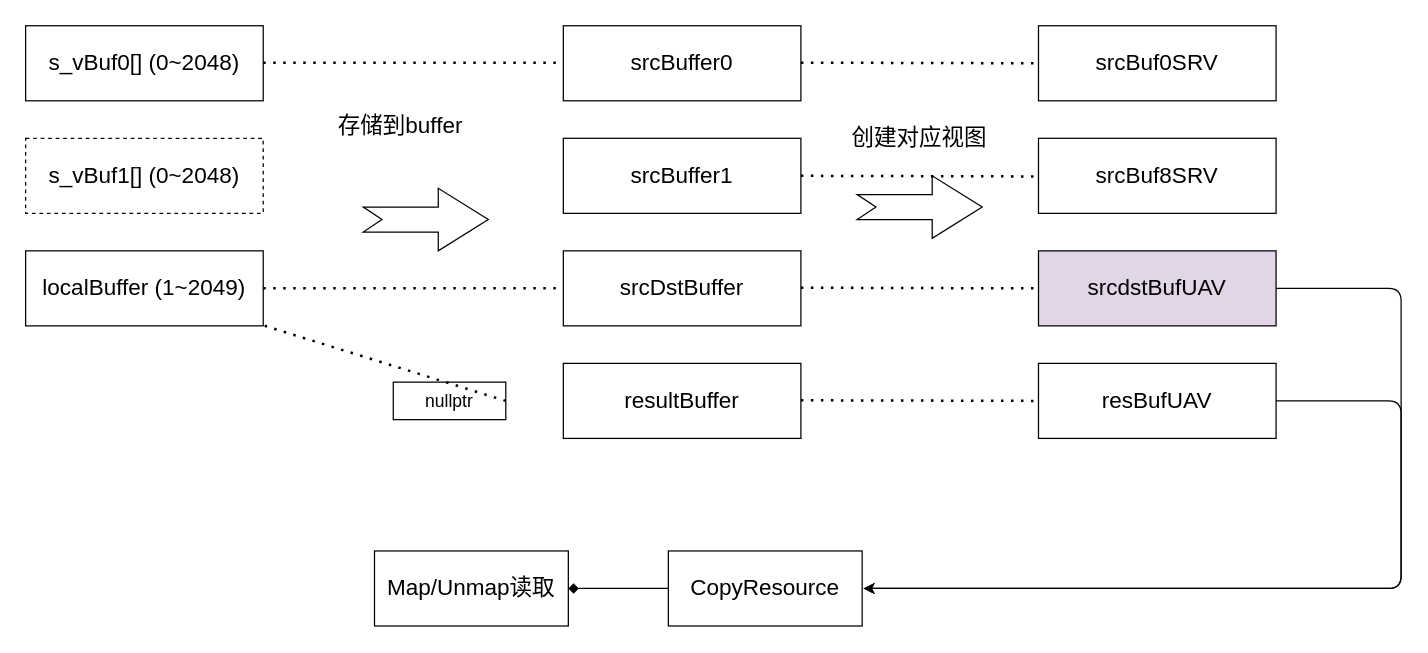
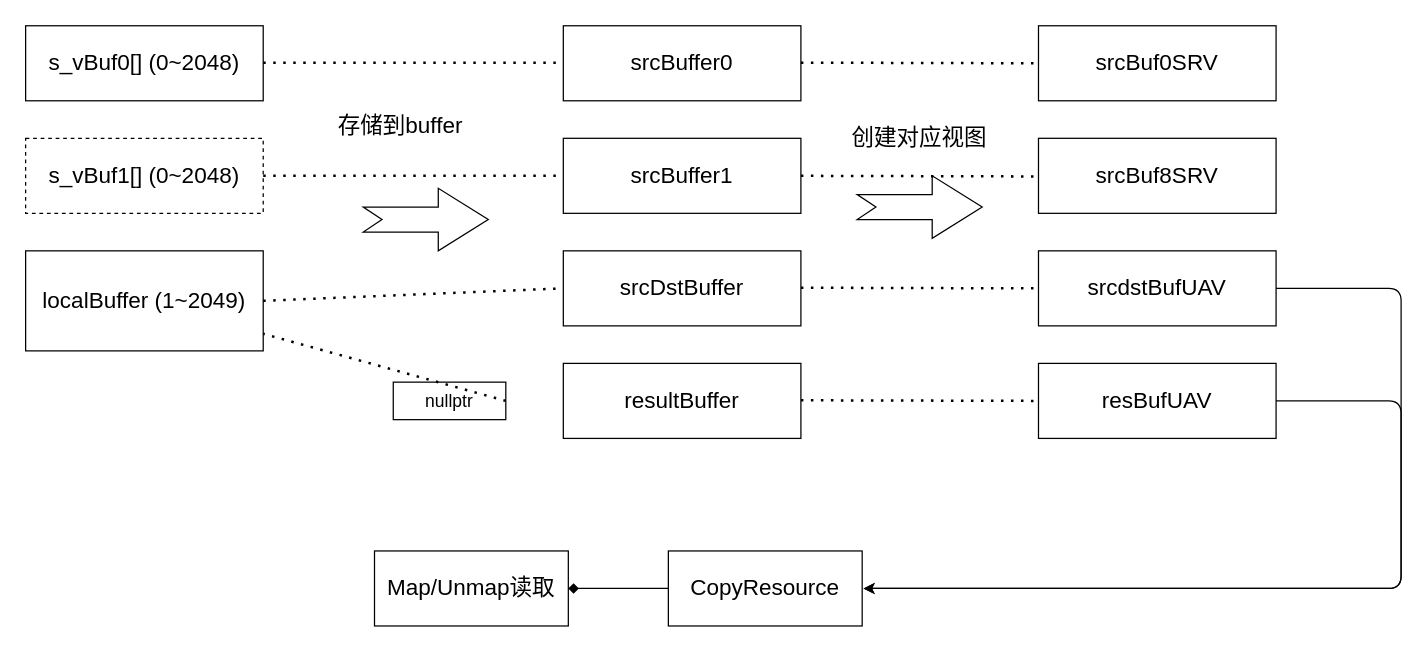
  <mxCell id="0" />
  <mxCell id="1" parent="0" />
  <mxCell id="2" value="&lt;font style=&quot;font-size: 18px&quot;&gt;s_vBuf0[] (0~2048)&lt;/font&gt;" style="rounded=0;whiteSpace=wrap;html=1;" vertex="1" parent="1"><mxGeometry x="20" y="20" width="190" height="60" as="geometry" /></mxCell>
- <mxCell id="3" value="&lt;font style=&quot;font-size: 18px&quot;&gt;localBuffer&amp;nbsp;(1~2049)&lt;/font&gt;" style="rounded=0;whiteSpace=wrap;html=1;" vertex="1" parent="1"><mxGeometry x="20" y="200" width="190" height="60" as="geometry" /></mxCell>
+ <mxCell id="3" value="&lt;font style=&quot;font-size: 18px&quot;&gt;localBuffer&amp;nbsp;(1~2049)&lt;/font&gt;" style="rounded=0;whiteSpace=wrap;html=1;" vertex="1" parent="1"><mxGeometry x="20" y="200" width="190" height="80" as="geometry" /></mxCell>
  <mxCell id="4" value="&lt;font style=&quot;font-size: 18px&quot;&gt;s_vBuf1[] (0~2048)&lt;/font&gt;" style="rounded=0;whiteSpace=wrap;html=1;dashed=1;" vertex="1" parent="1"><mxGeometry x="20" y="110" width="190" height="60" as="geometry" /></mxCell>
  <mxCell id="5" value="" style="html=1;shadow=0;dashed=0;align=center;verticalAlign=middle;shape=mxgraph.arrows2.arrow;dy=0.6;dx=40;notch=15;" vertex="1" parent="1"><mxGeometry x="290" y="150" width="100" height="50" as="geometry" /></mxCell>
  <mxCell id="6" value="&lt;font style=&quot;font-size: 18px&quot;&gt;存储到buffer&lt;/font&gt;" style="text;html=1;strokeColor=none;fillColor=none;align=center;verticalAlign=middle;whiteSpace=wrap;rounded=0;" vertex="1" parent="1"><mxGeometry x="265" y="90" width="110" height="20" as="geometry" /></mxCell>
  <mxCell id="7" value="&lt;span style=&quot;font-size: 18px&quot;&gt;srcBuffer0&lt;/span&gt;" style="rounded=0;whiteSpace=wrap;html=1;" vertex="1" parent="1"><mxGeometry x="450" y="20" width="190" height="60" as="geometry" /></mxCell>
  <mxCell id="8" value="&lt;font style=&quot;font-size: 18px&quot;&gt;srcDstBuffer&lt;/font&gt;" style="rounded=0;whiteSpace=wrap;html=1;" vertex="1" parent="1"><mxGeometry x="450" y="200" width="190" height="60" as="geometry" /></mxCell>
  <mxCell id="9" value="&lt;font style=&quot;font-size: 18px&quot;&gt;srcBuffer1&lt;/font&gt;" style="rounded=0;whiteSpace=wrap;html=1;" vertex="1" parent="1"><mxGeometry x="450" y="110" width="190" height="60" as="geometry" /></mxCell>
  <mxCell id="10" value="" style="endArrow=none;dashed=1;html=1;dashPattern=1 3;strokeWidth=2;entryX=0;entryY=0.5;entryDx=0;entryDy=0;exitX=1;exitY=0.5;exitDx=0;exitDy=0;" edge="1" parent="1" source="3" target="8"><mxGeometry width="50" height="50" relative="1" as="geometry"><mxPoint x="210" y="240" as="sourcePoint" /><mxPoint x="260" y="190" as="targetPoint" /></mxGeometry></mxCell>
+ <mxCell id="11" value="" style="endArrow=none;dashed=1;html=1;dashPattern=1 3;strokeWidth=2;entryX=0;entryY=0.5;entryDx=0;entryDy=0;exitX=1;exitY=0.5;exitDx=0;exitDy=0;" edge="1" parent="1" source="4" target="9"><mxGeometry width="50" height="50" relative="1" as="geometry"><mxPoint x="220" y="240" as="sourcePoint" /><mxPoint x="460" y="240" as="targetPoint" /></mxGeometry></mxCell>
  <mxCell id="12" value="" style="endArrow=none;dashed=1;html=1;dashPattern=1 3;strokeWidth=2;entryX=0;entryY=0.5;entryDx=0;entryDy=0;exitX=1;exitY=0.5;exitDx=0;exitDy=0;" edge="1" parent="1"><mxGeometry width="50" height="50" relative="1" as="geometry"><mxPoint x="210" y="49.5" as="sourcePoint" /><mxPoint x="450" y="49.5" as="targetPoint" /></mxGeometry></mxCell>
  <mxCell id="13" value="&lt;font style=&quot;font-size: 18px&quot;&gt;resultBuffer&lt;/font&gt;" style="rounded=0;whiteSpace=wrap;html=1;" vertex="1" parent="1"><mxGeometry x="450" y="290" width="190" height="60" as="geometry" /></mxCell>
  <mxCell id="14" value="&lt;font style=&quot;font-size: 14px&quot;&gt;nullptr&lt;/font&gt;" style="rounded=0;whiteSpace=wrap;html=1;" vertex="1" parent="1"><mxGeometry x="314" y="305" width="90" height="30" as="geometry" /></mxCell>
  <mxCell id="15" value="" style="endArrow=none;dashed=1;html=1;dashPattern=1 3;strokeWidth=2;exitX=1;exitY=0.5;exitDx=0;exitDy=0;" edge="1" parent="1" source="14" target="3"><mxGeometry width="50" height="50" relative="1" as="geometry"><mxPoint x="220" y="240" as="sourcePoint" /><mxPoint x="460" y="240" as="targetPoint" /></mxGeometry></mxCell>
  <mxCell id="16" value="" style="html=1;shadow=0;dashed=0;align=center;verticalAlign=middle;shape=mxgraph.arrows2.arrow;dy=0.6;dx=40;notch=15;" vertex="1" parent="1"><mxGeometry x="685" y="140" width="100" height="50" as="geometry" /></mxCell>
  <mxCell id="17" value="&lt;span style=&quot;font-size: 18px&quot;&gt;创建对应视图&lt;/span&gt;" style="text;html=1;strokeColor=none;fillColor=none;align=center;verticalAlign=middle;whiteSpace=wrap;rounded=0;" vertex="1" parent="1"><mxGeometry x="675" y="100" width="120" height="20" as="geometry" /></mxCell>
  <mxCell id="18" value="&lt;span style=&quot;font-size: 18px&quot;&gt;srcBuf0SRV&lt;/span&gt;" style="rounded=0;whiteSpace=wrap;html=1;" vertex="1" parent="1"><mxGeometry x="830" y="20" width="190" height="60" as="geometry" /></mxCell>
- <mxCell id="19" value="&lt;font style=&quot;font-size: 18px&quot;&gt;srcdstBufUAV&lt;/font&gt;" style="rounded=0;whiteSpace=wrap;html=1;fillColor=#e1d5e7;" vertex="1" parent="1"><mxGeometry x="830" y="200" width="190" height="60" as="geometry" /></mxCell>
+ <mxCell id="19" value="&lt;font style=&quot;font-size: 18px&quot;&gt;srcdstBufUAV&lt;/font&gt;" style="rounded=0;whiteSpace=wrap;html=1;" vertex="1" parent="1"><mxGeometry x="830" y="200" width="190" height="60" as="geometry" /></mxCell>
  <mxCell id="20" value="&lt;font style=&quot;font-size: 18px&quot;&gt;srcBuf8SRV&lt;/font&gt;" style="rounded=0;whiteSpace=wrap;html=1;" vertex="1" parent="1"><mxGeometry x="830" y="110" width="190" height="60" as="geometry" /></mxCell>
  <mxCell id="21" value="&lt;span style=&quot;font-size: 18px&quot;&gt;resBufUAV&lt;/span&gt;" style="rounded=0;whiteSpace=wrap;html=1;" vertex="1" parent="1"><mxGeometry x="830" y="290" width="190" height="60" as="geometry" /></mxCell>
  <mxCell id="22" value="" style="endArrow=none;dashed=1;html=1;dashPattern=1 3;strokeWidth=2;exitX=1;exitY=0.5;exitDx=0;exitDy=0;entryX=0;entryY=0.5;entryDx=0;entryDy=0;" edge="1" parent="1" target="18"><mxGeometry width="50" height="50" relative="1" as="geometry"><mxPoint x="640" y="49.5" as="sourcePoint" /><mxPoint x="770" y="-30" as="targetPoint" /></mxGeometry></mxCell>
  <mxCell id="23" value="" style="endArrow=none;dashed=1;html=1;dashPattern=1 3;strokeWidth=2;exitX=1;exitY=0.5;exitDx=0;exitDy=0;entryX=0;entryY=0.5;entryDx=0;entryDy=0;" edge="1" parent="1"><mxGeometry width="50" height="50" relative="1" as="geometry"><mxPoint x="640" y="140" as="sourcePoint" /><mxPoint x="830" y="140.5" as="targetPoint" /></mxGeometry></mxCell>
  <mxCell id="24" value="" style="endArrow=none;dashed=1;html=1;dashPattern=1 3;strokeWidth=2;exitX=1;exitY=0.5;exitDx=0;exitDy=0;entryX=0;entryY=0.5;entryDx=0;entryDy=0;" edge="1" parent="1"><mxGeometry width="50" height="50" relative="1" as="geometry"><mxPoint x="640" y="229.5" as="sourcePoint" /><mxPoint x="830" y="230" as="targetPoint" /></mxGeometry></mxCell>
  <mxCell id="25" value="" style="endArrow=none;dashed=1;html=1;dashPattern=1 3;strokeWidth=2;exitX=1;exitY=0.5;exitDx=0;exitDy=0;entryX=0;entryY=0.5;entryDx=0;entryDy=0;" edge="1" parent="1"><mxGeometry width="50" height="50" relative="1" as="geometry"><mxPoint x="640" y="319.5" as="sourcePoint" /><mxPoint x="830" y="320" as="targetPoint" /></mxGeometry></mxCell>
  <mxCell id="26" value="" style="endArrow=classic;html=1;exitX=1;exitY=0.5;exitDx=0;exitDy=0;" edge="1" parent="1" source="21"><mxGeometry width="50" height="50" relative="1" as="geometry"><mxPoint x="930" y="460" as="sourcePoint" /><mxPoint x="690" y="470" as="targetPoint" /><Array as="points"><mxPoint x="1120" y="320" /><mxPoint x="1120" y="470" /></Array></mxGeometry></mxCell>
  <mxCell id="27" value="" style="endArrow=classic;html=1;exitX=1;exitY=0.5;exitDx=0;exitDy=0;" edge="1" parent="1" source="19"><mxGeometry width="50" height="50" relative="1" as="geometry"><mxPoint x="1030" y="330" as="sourcePoint" /><mxPoint x="690" y="470" as="targetPoint" /><Array as="points"><mxPoint x="1120" y="230" /><mxPoint x="1120" y="470" /></Array></mxGeometry></mxCell>
  <mxCell id="28" value="" style="edgeStyle=orthogonalEdgeStyle;rounded=0;orthogonalLoop=1;jettySize=auto;html=1;endArrow=diamond;" edge="1" parent="1" source="29" target="30"><mxGeometry relative="1" as="geometry" /></mxCell>
  <mxCell id="29" value="&lt;font style=&quot;font-size: 18px&quot;&gt;CopyResource&lt;/font&gt;" style="rounded=0;whiteSpace=wrap;html=1;" vertex="1" parent="1"><mxGeometry x="534" y="440" width="155" height="60" as="geometry" /></mxCell>
  <mxCell id="30" value="&lt;font style=&quot;font-size: 18px&quot;&gt;Map/Unmap读取&lt;/font&gt;" style="rounded=0;whiteSpace=wrap;html=1;" vertex="1" parent="1"><mxGeometry x="299" y="440" width="155" height="60" as="geometry" /></mxCell>
